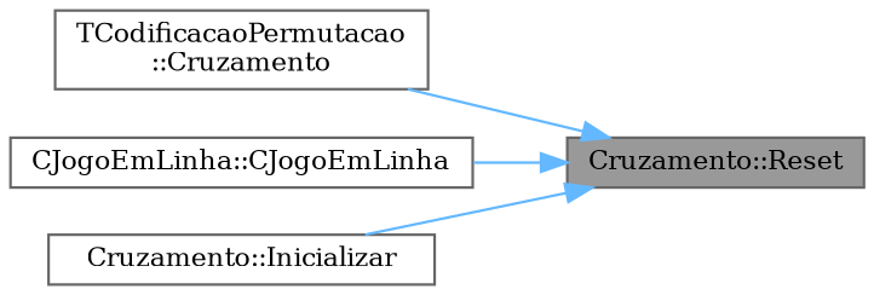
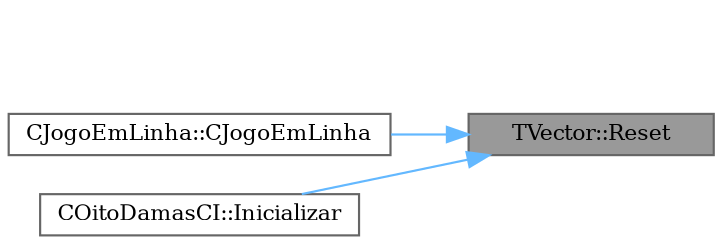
  digraph {
    fontname="DejaVu Serif"
    rankdir=RL
    node [color=grey40 fillcolor=white fontname="DejaVu Serif" fontsize=10 shape=box style=filled]
    edge [color=steelblue1 dir=back fontname="DejaVu Serif" fontsize=10 labelfontname=Helvetica labelfontsize=10 style=solid]
-   n1 [color=gray40 fillcolor=grey60 fontcolor=black height=0.2 label="Cruzamento::Reset" width=0.4]
-   n2 [height=0.2 label="TCodificacaoPermutacao\l::Cruzamento" width=0.4]
+   n1 [color=gray40 fillcolor=grey60 fontcolor=black height=0.2 label="TVector::Reset" width=0.4]
    n3 [height=0.2 label="CJogoEmLinha::CJogoEmLinha" width=0.4]
-   n4 [height=0.2 label="Cruzamento::Inicializar" width=0.4]
-   n1 -> n2
+   n4 [height=0.2 label="COitoDamasCI::Inicializar" width=0.4]
    n1 -> n3
    n1 -> n4
  }
